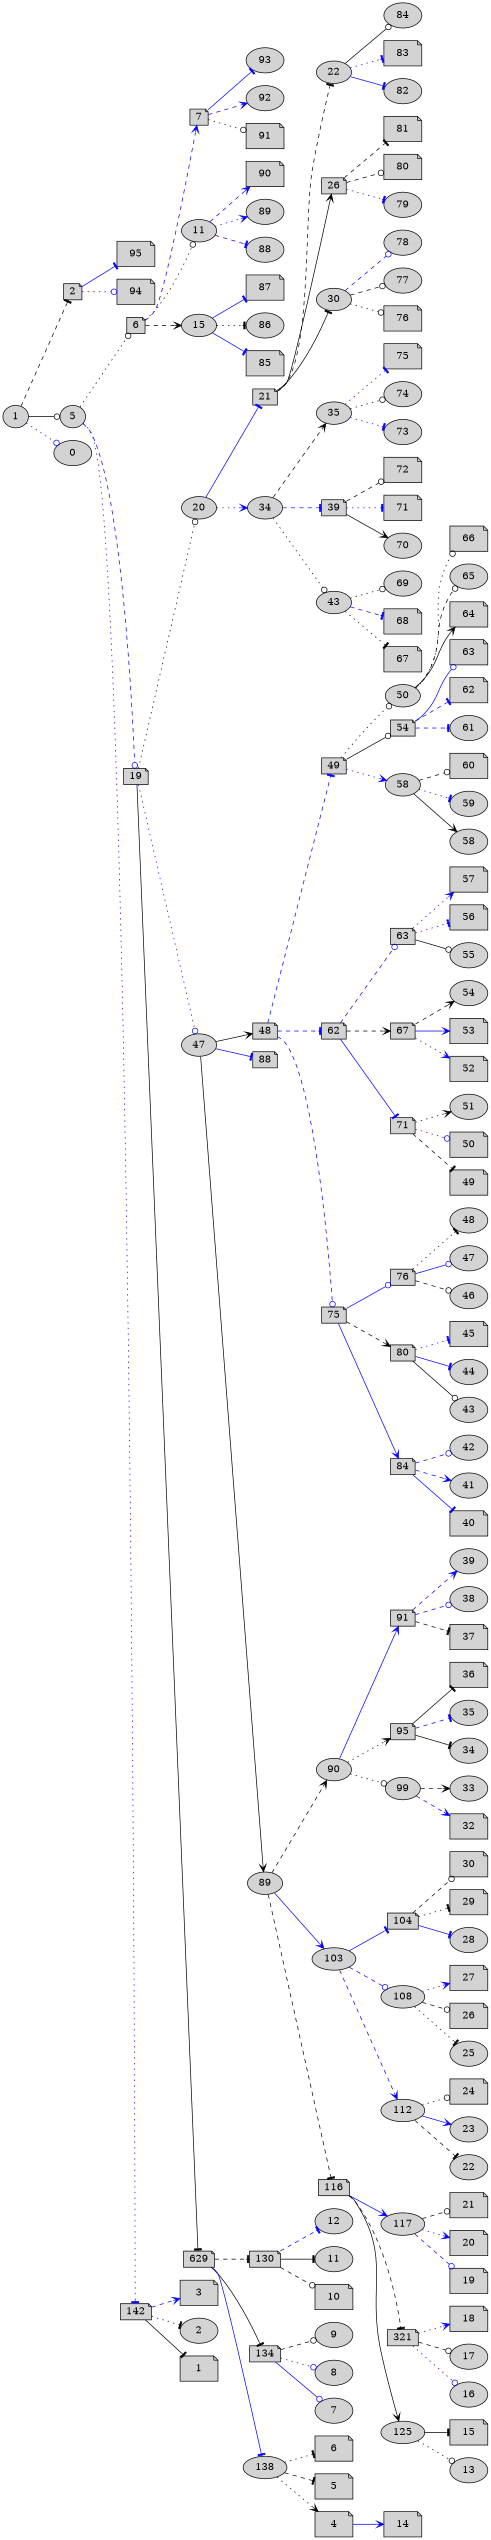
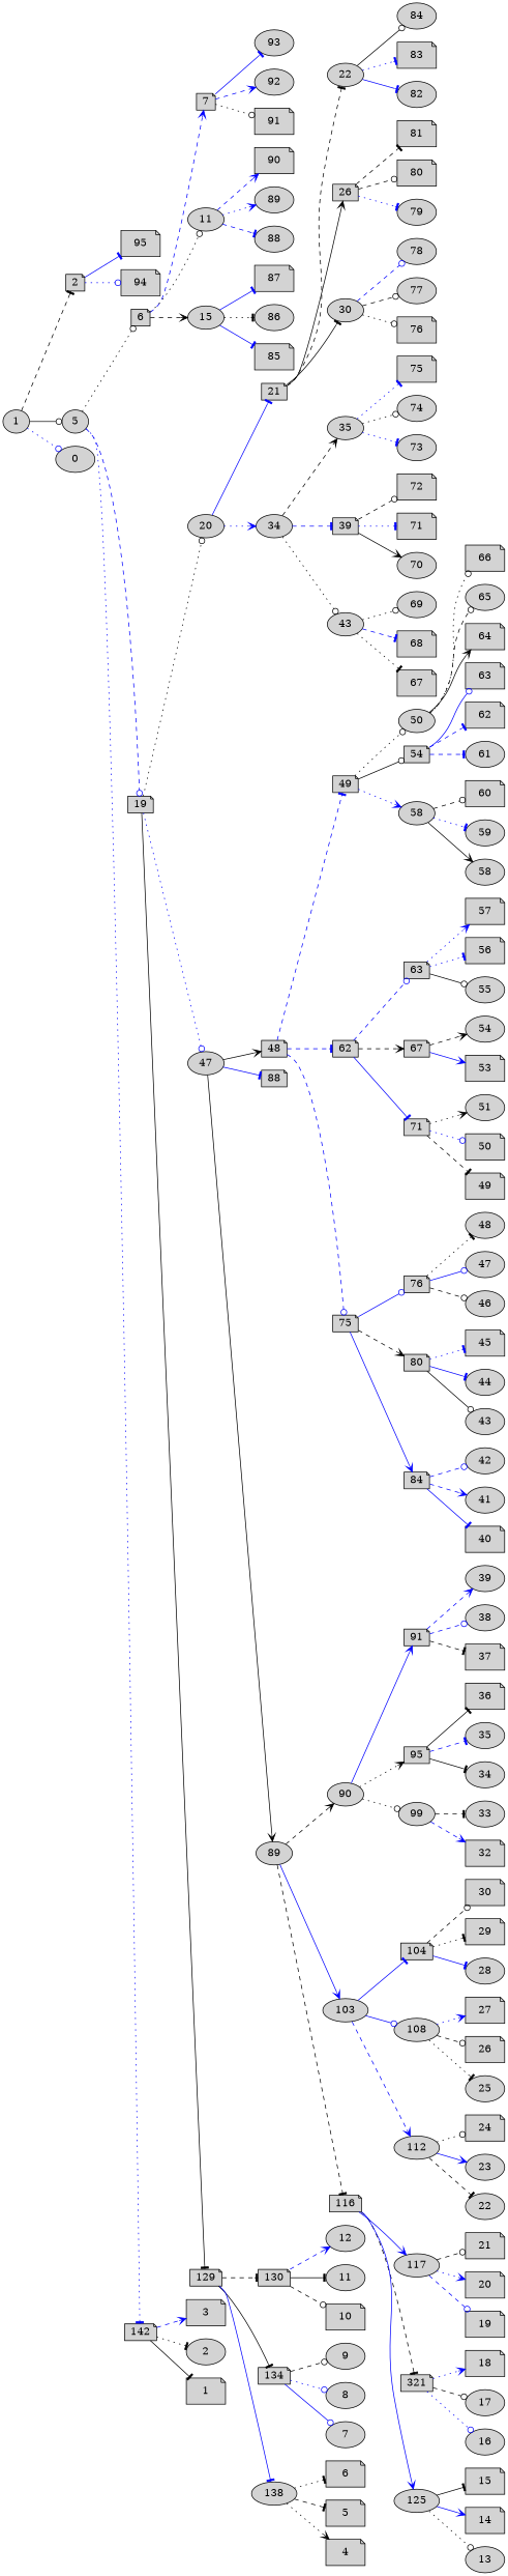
  digraph {
    rankdir=LR
    node [shape=note style=filled]
    edge [arrowhead=tee color=blue style=dashed]
    2 [height=0.1 width=0.1]
    n2 [label=95]
    n3 [label=94]
    1 [height=0.1 shape=ellipse width=0.1]
    5 [height=0.1 shape=ellipse width=0.1]
    n6 [label=0 shape=ellipse]
    6 [height=0.1 width=0.1]
    19 [height=0.1 width=0.1]
    142 [height=0.1 width=0.1]
    7 [height=0.1 width=0.1]
    n11 [label=93 shape=ellipse]
    n12 [label=92 shape=ellipse]
    n13 [label=91]
    11 [height=0.1 shape=ellipse width=0.1]
    15 [height=0.1 shape=ellipse width=0.1]
    n16 [label=90]
    n17 [label=89 shape=ellipse]
    n18 [label=88 shape=ellipse]
    n19 [label=87]
    n20 [label=86 shape=ellipse]
    n21 [label=85]
    20 [height=0.1 shape=ellipse width=0.1]
    47 [height=0.1 shape=ellipse width=0.1]
-   129 [height=0.1 width=0.1 label=629]
+   129 [height=0.1 width=0.1]
    n25 [label=3]
    n26 [label=2 shape=ellipse]
    n27 [label=1]
    22 [height=0.1 shape=ellipse width=0.1]
    n29 [label=84 shape=ellipse]
    n30 [label=83]
    n31 [label=82 shape=ellipse]
    21 [height=0.1 width=0.1]
    26 [height=0.1 width=0.1]
    30 [height=0.1 shape=ellipse width=0.1]
    n35 [label=81]
    n36 [label=80]
    n37 [label=79 shape=ellipse]
    n38 [label=78 shape=ellipse]
    n39 [label=77 shape=ellipse]
    n40 [label=76]
    34 [height=0.1 shape=ellipse width=0.1]
    35 [height=0.1 shape=ellipse width=0.1]
    39 [height=0.1 width=0.1]
    43 [height=0.1 shape=ellipse width=0.1]
    n45 [label=75]
    n46 [label=74 shape=ellipse]
    n47 [label=73 shape=ellipse]
    n48 [label=72]
    n49 [label=71]
    n50 [label=70 shape=ellipse]
    n51 [label=69 shape=ellipse]
    n52 [label=68]
    n53 [label=67]
    48 [height=0.1 width=0.1]
    88 [height=0.1 width=0.1]
    89 [height=0.1 shape=ellipse width=0.1]
    130 [height=0.1 width=0.1]
    134 [height=0.1 width=0.1]
    138 [height=0.1 shape=ellipse width=0.1]
    50 [height=0.1 shape=ellipse width=0.1]
    n61 [label=66]
    n62 [label=65 shape=ellipse]
    n63 [label=64]
    49 [height=0.1 width=0.1]
    54 [height=0.1 width=0.1]
    58 [height=0.1 shape=ellipse width=0.1]
    n67 [label=63]
    n68 [label=62]
    n69 [label=61 shape=ellipse]
    n70 [label=60]
    n71 [label=59 shape=ellipse]
    n72 [label=58 shape=ellipse]
    62 [height=0.1 width=0.1]
    75 [height=0.1 width=0.1]
    63 [height=0.1 width=0.1]
    67 [height=0.1 width=0.1]
    71 [height=0.1 width=0.1]
    76 [height=0.1 width=0.1]
    80 [height=0.1 width=0.1]
    84 [height=0.1 width=0.1]
    n81 [label=57]
    n82 [label=56]
    n83 [label=55 shape=ellipse]
    n84 [label=54 shape=ellipse]
    n85 [label=53]
-   n86 [label=52]
    n87 [label=51 shape=ellipse]
    n88 [label=50]
    n89 [label=49]
    n90 [label=48 shape=ellipse]
    n91 [label=47 shape=ellipse]
    n92 [label=46 shape=ellipse]
    n93 [label=45]
    n94 [label=44 shape=ellipse]
    n95 [label=43 shape=ellipse]
    n96 [label=42 shape=ellipse]
    n97 [label=41 shape=ellipse]
    n98 [label=40]
    90 [height=0.1 shape=ellipse width=0.1]
    103 [height=0.1 shape=ellipse width=0.1]
    116 [height=0.1 width=0.1]
    91 [height=0.1 width=0.1]
    n103 [label=39 shape=ellipse]
    n104 [label=38 shape=ellipse]
    n105 [label=37]
    95 [height=0.1 width=0.1]
    99 [height=0.1 shape=ellipse width=0.1]
    n108 [label=36]
    n109 [label=35 shape=ellipse]
    n110 [label=34 shape=ellipse]
    n111 [label=33 shape=ellipse]
    n112 [label=32]
    104 [height=0.1 width=0.1]
    108 [height=0.1 shape=ellipse width=0.1]
    112 [height=0.1 shape=ellipse width=0.1]
    117 [height=0.1 shape=ellipse width=0.1]
    n117 [height=0.1 label=321 width=0.1]
    125 [height=0.1 shape=ellipse width=0.1]
    n119 [label=30]
    n120 [label=29]
    n121 [label=28 shape=ellipse]
    n122 [label=27]
    n123 [label=26]
    n124 [label=25 shape=ellipse]
    n125 [label=24]
    n126 [label=23 shape=ellipse]
    n127 [label=22 shape=ellipse]
    n128 [label=21]
    n129 [label=20]
    n130 [label=19]
    n131 [label=18]
    n132 [label=17 shape=ellipse]
    n133 [label=16 shape=ellipse]
    n134 [label=15]
    n135 [label=14]
    n136 [label=13 shape=ellipse]
    n137 [label=12 shape=ellipse]
    n138 [label=11 shape=ellipse]
    n139 [label=10]
    n140 [label=9 shape=ellipse]
    n141 [label=8 shape=ellipse]
    n142 [label=7 shape=ellipse]
    n143 [label=6]
    n144 [label=5]
    n145 [label=4]
    2 -> n2 [style=solid]
    2 -> n3 [arrowhead=odot style=dotted]
    1 -> 2 [color=black]
    1 -> 5 [arrowhead=odot color=black style=solid]
    1 -> n6 [arrowhead=odot style=dotted]
    5 -> 6 [arrowhead=odot color=black style=dotted]
    5 -> 19 [arrowhead=odot]
    5 -> 142 [style=dotted]
    6 -> 7 [arrowhead=vee]
    6 -> 11 [arrowhead=odot color=black style=dotted]
    6 -> 15 [arrowhead=vee color=black]
    19 -> 20 [arrowhead=odot color=black style=dotted]
    19 -> 47 [arrowhead=odot style=dotted]
    19 -> 129 [color=black style=solid]
    142 -> n25 [arrowhead=vee]
    142 -> n26 [color=black style=dotted]
    142 -> n27 [color=black style=solid]
    7 -> n11 [style=solid]
    7 -> n12 [arrowhead=vee]
    7 -> n13 [arrowhead=odot color=black style=dotted]
    11 -> n16 [arrowhead=vee]
    11 -> n17 [arrowhead=vee style=dotted]
    11 -> n18
    15 -> n19 [style=solid]
    15 -> n20 [color=black style=dotted]
    15 -> n21 [style=solid]
    20 -> 21 [style=solid]
    20 -> 34 [arrowhead=vee style=dotted]
    47 -> 48 [arrowhead=vee color=black style=solid]
    47 -> 88 [style=solid]
    47 -> 89 [arrowhead=vee color=black style=solid]
    129 -> 130 [color=black]
    129 -> 134 [color=black style=solid]
    129 -> 138 [style=solid]
    22 -> n29 [arrowhead=odot color=black style=solid]
    22 -> n30 [style=dotted]
    22 -> n31 [style=solid]
    21 -> 22 [color=black]
    21 -> 26 [arrowhead=vee color=black style=solid]
    21 -> 30 [color=black style=solid]
    26 -> n35 [color=black]
    26 -> n36 [arrowhead=odot color=black]
    26 -> n37 [style=dotted]
    30 -> n38 [arrowhead=odot]
    30 -> n39 [arrowhead=odot color=black]
    30 -> n40 [arrowhead=odot color=black style=dotted]
    34 -> 35 [arrowhead=vee color=black]
    34 -> 39
    34 -> 43 [arrowhead=odot color=black style=dotted]
    35 -> n45 [style=dotted]
    35 -> n46 [arrowhead=odot color=black style=dotted]
    35 -> n47 [style=dotted]
    39 -> n48 [arrowhead=odot color=black]
    39 -> n49 [style=dotted]
    39 -> n50 [arrowhead=vee color=black style=solid]
    43 -> n51 [arrowhead=odot color=black style=dotted]
    43 -> n52
    43 -> n53 [color=black style=dotted]
    48 -> 49
    48 -> 62
    48 -> 75 [arrowhead=odot]
    89 -> 90 [arrowhead=vee color=black]
    89 -> 103 [arrowhead=vee style=solid]
    89 -> 116 [color=black]
-   130 -> n137
+   130 -> n137 [arrowhead=vee]
    130 -> n138 [color=black style=solid]
    130 -> n139 [arrowhead=odot color=black]
    134 -> n140 [arrowhead=odot color=black]
    134 -> n141 [arrowhead=odot style=dotted]
    134 -> n142 [arrowhead=odot style=solid]
    138 -> n143 [color=black style=dotted]
    138 -> n144 [color=black]
    138 -> n145 [arrowhead=vee color=black style=dotted]
    50 -> n61 [arrowhead=odot color=black style=dotted]
    50 -> n62 [arrowhead=odot color=black]
    50 -> n63 [arrowhead=vee color=black style=solid]
    49 -> 50 [arrowhead=odot color=black style=dotted]
    49 -> 54 [arrowhead=odot color=black style=solid]
    49 -> 58 [arrowhead=vee style=dotted]
    54 -> n67 [arrowhead=odot style=solid]
    54 -> n68
    54 -> n69
    58 -> n70 [arrowhead=odot color=black]
    58 -> n71 [style=dotted]
    58 -> n72 [arrowhead=vee color=black style=solid]
    62 -> 63 [arrowhead=odot]
    62 -> 67 [arrowhead=vee color=black]
    62 -> 71 [style=solid]
    75 -> 76 [arrowhead=odot style=solid]
    75 -> 80 [arrowhead=vee color=black]
    75 -> 84 [arrowhead=vee style=solid]
    63 -> n81 [arrowhead=vee style=dotted]
    63 -> n82 [style=dotted]
    63 -> n83 [arrowhead=odot color=black style=solid]
    67 -> n84 [arrowhead=vee color=black]
    67 -> n85 [arrowhead=vee style=solid]
-   67 -> n86 [arrowhead=vee style=dotted]
    71 -> n87 [arrowhead=vee color=black style=dotted]
    71 -> n88 [arrowhead=odot style=dotted]
    71 -> n89 [color=black]
    76 -> n90 [color=black style=dotted]
    76 -> n91 [arrowhead=odot style=solid]
    76 -> n92 [arrowhead=odot color=black]
    80 -> n93 [style=dotted]
    80 -> n94 [style=solid]
    80 -> n95 [arrowhead=odot color=black style=solid]
    84 -> n96 [arrowhead=odot]
    84 -> n97 [arrowhead=vee]
    84 -> n98 [style=solid]
    90 -> 91 [arrowhead=vee style=solid]
    90 -> 95 [arrowhead=vee color=black style=dotted]
    90 -> 99 [arrowhead=odot color=black style=dotted]
    103 -> 104 [style=solid]
-   103 -> 108 [arrowhead=odot]
+   103 -> 108 [arrowhead=odot style=solid]
    103 -> 112 [arrowhead=vee]
    116 -> 117 [arrowhead=vee style=solid]
    116 -> n117 [color=black]
-   116 -> 125 [arrowhead=vee color=black style=solid]
+   116 -> 125 [arrowhead=vee style=solid]
    91 -> n103 [arrowhead=vee]
    91 -> n104 [arrowhead=odot]
    91 -> n105 [color=black]
    95 -> n108 [color=black style=solid]
    95 -> n109
    95 -> n110 [color=black style=solid]
-   99 -> n111 [arrowhead=vee color=black]
+   99 -> n111 [color=black]
    99 -> n112 [arrowhead=vee]
    104 -> n119 [arrowhead=odot color=black]
    104 -> n120 [color=black style=dotted]
    104 -> n121 [style=solid]
    108 -> n122 [arrowhead=vee style=dotted]
    108 -> n123 [arrowhead=odot color=black]
    108 -> n124 [color=black style=dotted]
    112 -> n125 [arrowhead=odot color=black style=dotted]
    112 -> n126 [arrowhead=vee style=solid]
    112 -> n127 [color=black]
    117 -> n128 [arrowhead=odot color=black]
    117 -> n129 [arrowhead=vee style=dotted]
    117 -> n130 [arrowhead=odot]
    n117 -> n131 [arrowhead=vee style=dotted]
    n117 -> n132 [arrowhead=odot color=black]
    n117 -> n133 [arrowhead=odot style=dotted]
    125 -> n134 [color=black style=solid]
-   n145 -> n135 [arrowhead=vee style=solid]
+   125 -> n135 [arrowhead=vee style=solid]
    125 -> n136 [arrowhead=odot color=black style=dotted]
  }
